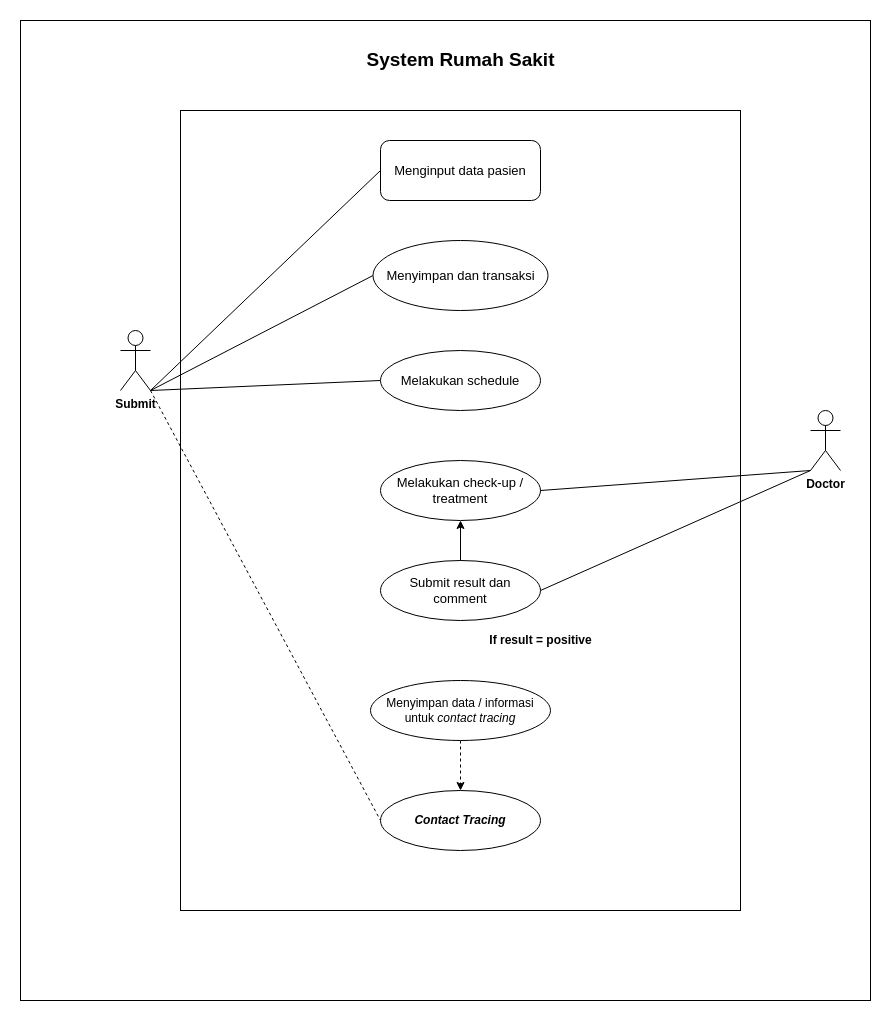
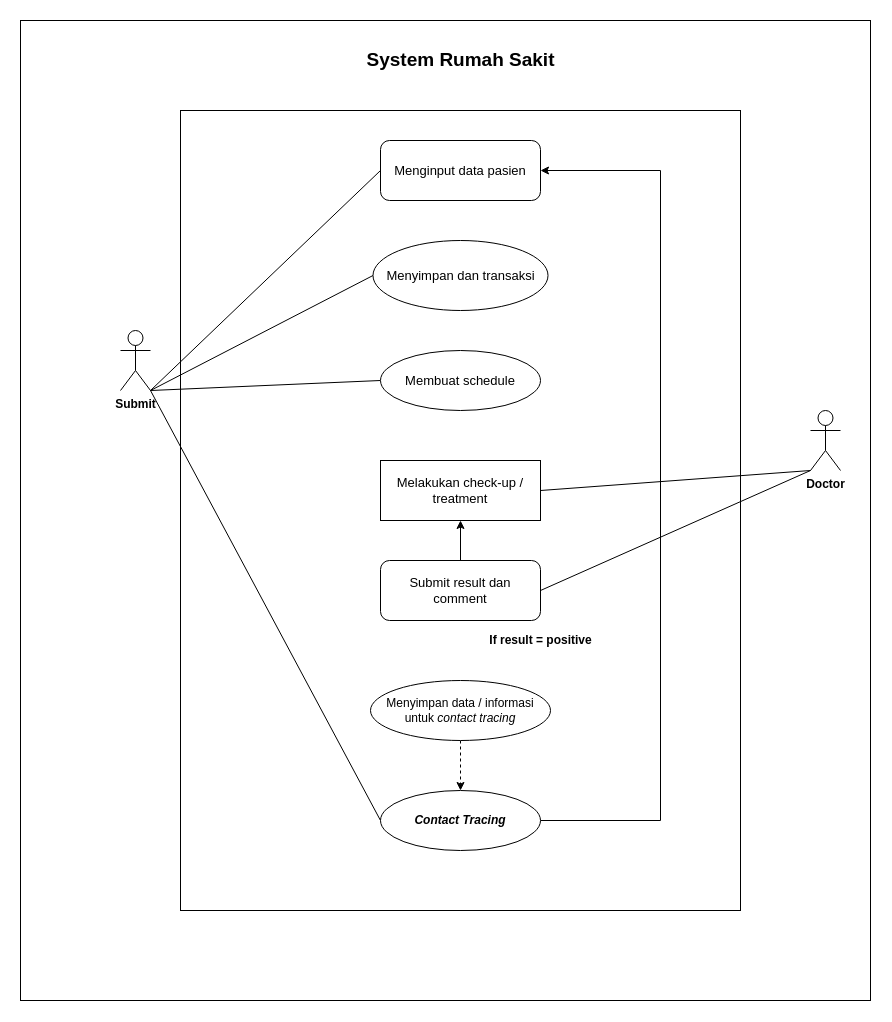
  <mxCell id="0" />
  <mxCell id="1" parent="0" />
  <mxCell id="2" value="" style="rounded=0;whiteSpace=wrap;html=1;" parent="1" vertex="1"><mxGeometry y="20" width="850" height="980" as="geometry" x="20" /></mxCell>
  <mxCell id="3" value="" style="rounded=0;whiteSpace=wrap;html=1;" parent="1" vertex="1"><mxGeometry x="180" y="110" width="560" height="800" as="geometry" /></mxCell>
  <mxCell id="4" style="edgeStyle=none;rounded=0;orthogonalLoop=1;jettySize=auto;html=1;exitX=1;exitY=1;exitDx=0;exitDy=0;exitPerimeter=0;entryX=0;entryY=0.5;entryDx=0;entryDy=0;endArrow=none;endFill=0;strokeColor=#000000;" parent="1" source="8" target="13" edge="1"><mxGeometry relative="1" as="geometry" /></mxCell>
  <mxCell id="5" style="edgeStyle=none;rounded=0;orthogonalLoop=1;jettySize=auto;html=1;exitX=1;exitY=1;exitDx=0;exitDy=0;exitPerimeter=0;entryX=0;entryY=0.5;entryDx=0;entryDy=0;endArrow=none;endFill=0;strokeColor=#000000;" parent="1" source="8" target="14" edge="1"><mxGeometry relative="1" as="geometry" /></mxCell>
- <mxCell id="6" style="edgeStyle=none;rounded=0;orthogonalLoop=1;jettySize=auto;html=1;exitX=1;exitY=1;exitDx=0;exitDy=0;exitPerimeter=0;entryX=0;entryY=0.5;entryDx=0;entryDy=0;endArrow=none;endFill=0;strokeColor=#000000;dashed=1;" parent="1" source="8" target="16" edge="1"><mxGeometry relative="1" as="geometry" /></mxCell>
+ <mxCell id="6" style="edgeStyle=none;rounded=0;orthogonalLoop=1;jettySize=auto;html=1;exitX=1;exitY=1;exitDx=0;exitDy=0;exitPerimeter=0;entryX=0;entryY=0.5;entryDx=0;entryDy=0;endArrow=none;endFill=0;strokeColor=#000000;" parent="1" source="8" target="16" edge="1"><mxGeometry relative="1" as="geometry" /></mxCell>
  <mxCell id="7" style="edgeStyle=none;rounded=0;orthogonalLoop=1;jettySize=auto;html=1;exitX=1;exitY=1;exitDx=0;exitDy=0;exitPerimeter=0;entryX=0;entryY=0.5;entryDx=0;entryDy=0;endArrow=none;endFill=0;strokeColor=#000000;" parent="1" source="8" target="20" edge="1"><mxGeometry relative="1" as="geometry" /></mxCell>
  <mxCell id="8" value="&lt;b&gt;Submit&lt;/b&gt;" style="shape=umlActor;verticalLabelPosition=bottom;verticalAlign=top;html=1;outlineConnect=0;direction=east;" parent="1" vertex="1"><mxGeometry x="120" y="330" width="30" height="60" as="geometry" /></mxCell>
  <mxCell id="9" style="edgeStyle=none;rounded=0;orthogonalLoop=1;jettySize=auto;html=1;entryX=1;entryY=0.5;entryDx=0;entryDy=0;endArrow=none;endFill=0;strokeColor=#000000;" parent="1" target="19" edge="1"><mxGeometry relative="1" as="geometry"><mxPoint x="810" y="470" as="sourcePoint" /></mxGeometry></mxCell>
  <mxCell id="10" value="&lt;b&gt;Doctor&lt;/b&gt;" style="shape=umlActor;verticalLabelPosition=bottom;verticalAlign=top;html=1;outlineConnect=0;" parent="1" vertex="1"><mxGeometry x="810" y="410" width="30" height="60" as="geometry" /></mxCell>
- <mxCell id="11" value="&lt;font style=&quot;font-size: 13px&quot;&gt;Melakukan check-up / treatment&lt;/font&gt;" style="ellipse;whiteSpace=wrap;html=1;" parent="1" vertex="1"><mxGeometry x="380" y="460" width="160" height="60" as="geometry" /></mxCell>
+ <mxCell id="11" value="&lt;font style=&quot;font-size: 13px&quot;&gt;Melakukan check-up / treatment&lt;/font&gt;" style="whiteSpace=wrap;html=1;rounded=0;" parent="1" vertex="1"><mxGeometry x="380" y="460" width="160" height="60" as="geometry" /></mxCell>
  <mxCell id="12" value="" style="endArrow=none;html=1;entryX=1;entryY=0.5;entryDx=0;entryDy=0;" parent="1" target="11" edge="1"><mxGeometry width="50" height="50" relative="1" as="geometry"><mxPoint x="810" y="470" as="sourcePoint" /><mxPoint x="480" y="640" as="targetPoint" /></mxGeometry></mxCell>
  <mxCell id="13" value="&lt;font style=&quot;font-size: 13px&quot;&gt;Menginput data pasien&lt;/font&gt;" style="whiteSpace=wrap;html=1;rounded=1;" parent="1" vertex="1"><mxGeometry x="380" y="140" width="160" height="60" as="geometry" /></mxCell>
  <mxCell id="14" value="&lt;font style=&quot;font-size: 13px&quot;&gt;Menyimpan dan transaksi&lt;/font&gt;" style="ellipse;whiteSpace=wrap;html=1;" parent="1" vertex="1"><mxGeometry x="372.5" y="240" width="175" height="70" as="geometry" /></mxCell>
+ <mxCell id="15" style="edgeStyle=orthogonalEdgeStyle;rounded=0;orthogonalLoop=1;jettySize=auto;html=1;exitX=1;exitY=0.5;exitDx=0;exitDy=0;entryX=1;entryY=0.5;entryDx=0;entryDy=0;strokeColor=#000000;" edge="1" parent="1" source="16" target="13"><mxGeometry relative="1" as="geometry"><Array as="points"><mxPoint x="660" y="820" /><mxPoint x="660" y="170" /></Array></mxGeometry></mxCell>
  <mxCell id="16" value="&lt;i&gt;&lt;b&gt;Contact Tracing&lt;/b&gt;&lt;/i&gt;" style="ellipse;whiteSpace=wrap;html=1;" parent="1" vertex="1"><mxGeometry x="380" y="790" width="160" height="60" as="geometry" /></mxCell>
  <mxCell id="17" value="&lt;b&gt;If result = positive&lt;/b&gt;" style="text;html=1;align=center;verticalAlign=middle;resizable=0;points=[];autosize=1;rotation=0;" parent="1" vertex="1"><mxGeometry x="480" y="630" width="120" height="20" as="geometry" /></mxCell>
  <mxCell id="18" style="edgeStyle=none;rounded=0;orthogonalLoop=1;jettySize=auto;html=1;entryX=0.5;entryY=0;entryDx=0;entryDy=0;endArrow=classic;endFill=1;strokeColor=#000000;dashed=1;" parent="1" source="22" target="16" edge="1"><mxGeometry relative="1" as="geometry" /></mxCell>
- <mxCell id="19" value="&lt;font style=&quot;font-size: 13px&quot;&gt;Submit result dan comment&lt;/font&gt;" style="ellipse;whiteSpace=wrap;html=1;" parent="1" vertex="1"><mxGeometry x="380" y="560" width="160" height="60" as="geometry" /></mxCell>
- <mxCell id="20" value="&lt;font style=&quot;font-size: 13px&quot;&gt;Melakukan schedule&lt;/font&gt;" style="ellipse;whiteSpace=wrap;html=1;" parent="1" vertex="1"><mxGeometry x="380" y="350" width="160" height="60" as="geometry" /></mxCell>
+ <mxCell id="19" value="&lt;font style=&quot;font-size: 13px&quot;&gt;Submit result dan comment&lt;/font&gt;" style="whiteSpace=wrap;html=1;rounded=1;" parent="1" vertex="1"><mxGeometry x="380" y="560" width="160" height="60" as="geometry" /></mxCell>
+ <mxCell id="20" value="&lt;font style=&quot;font-size: 13px&quot;&gt;Membuat schedule&lt;/font&gt;" style="ellipse;whiteSpace=wrap;html=1;" parent="1" vertex="1"><mxGeometry x="380" y="350" width="160" height="60" as="geometry" /></mxCell>
  <mxCell id="21" value="System Rumah Sakit" style="text;html=1;align=center;verticalAlign=middle;resizable=0;points=[];autosize=1;fontSize=19;fontStyle=1" parent="1" vertex="1"><mxGeometry x="360" y="45" width="200" height="30" as="geometry" /></mxCell>
  <mxCell id="22" value="Menyimpan data / informasi untuk &lt;i&gt;contact tracing&lt;/i&gt;" style="ellipse;whiteSpace=wrap;html=1;" vertex="1" parent="1"><mxGeometry x="370" y="680" width="180" height="60" as="geometry" /></mxCell>
  <mxCell id="23" style="edgeStyle=none;rounded=0;orthogonalLoop=1;jettySize=auto;html=1;endArrow=classic;endFill=1;strokeColor=#000000;" edge="1" parent="1" source="19" target="11"><mxGeometry relative="1" as="geometry"><mxPoint x="459" y="619.998" as="sourcePoint" /><mxPoint x="455" y="740" as="targetPoint" /></mxGeometry></mxCell>
